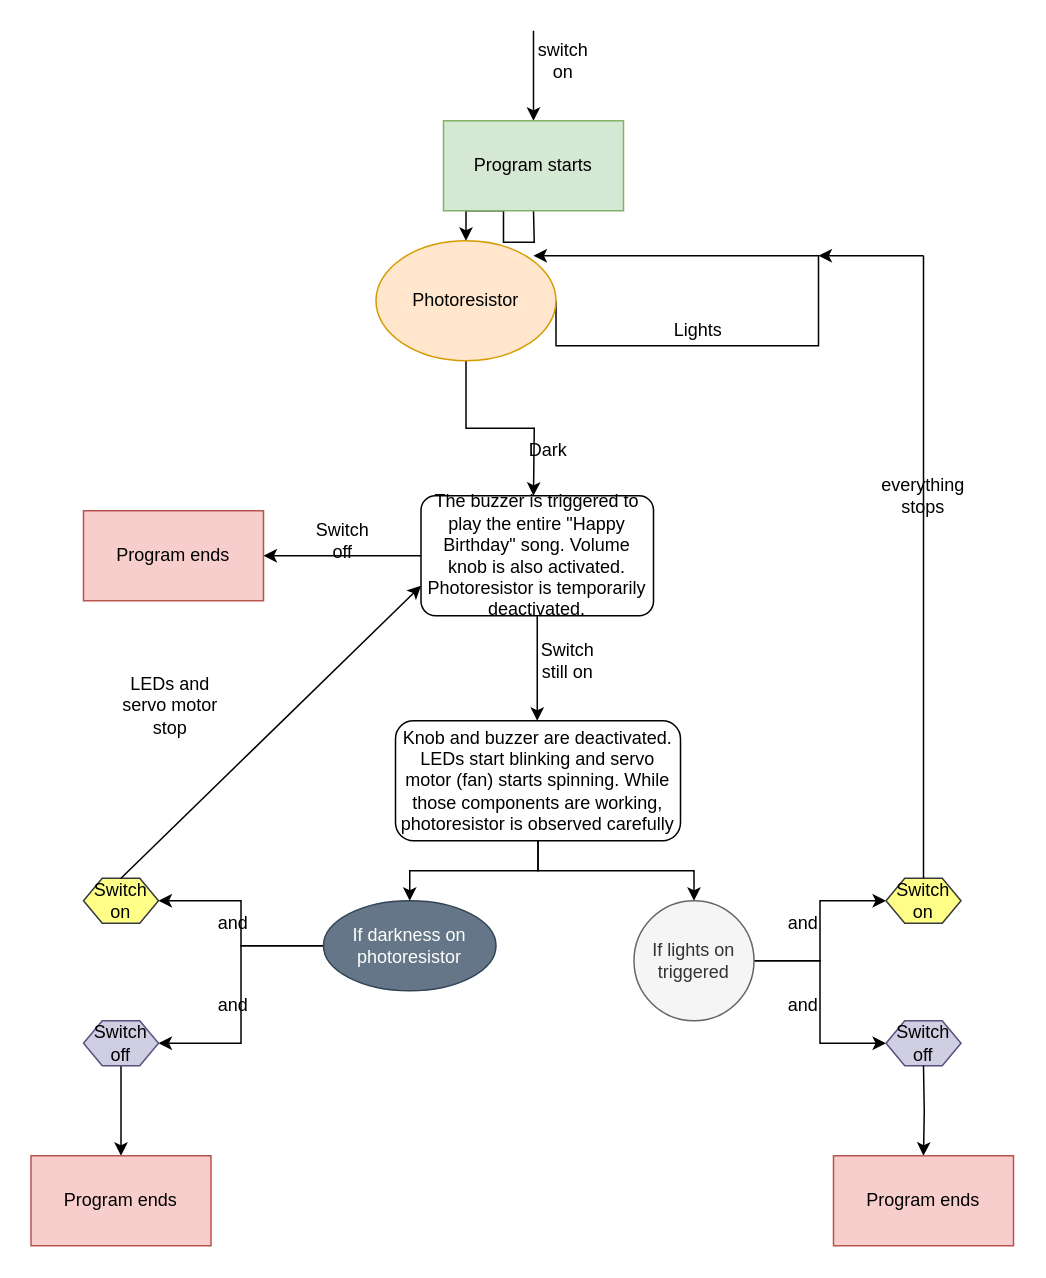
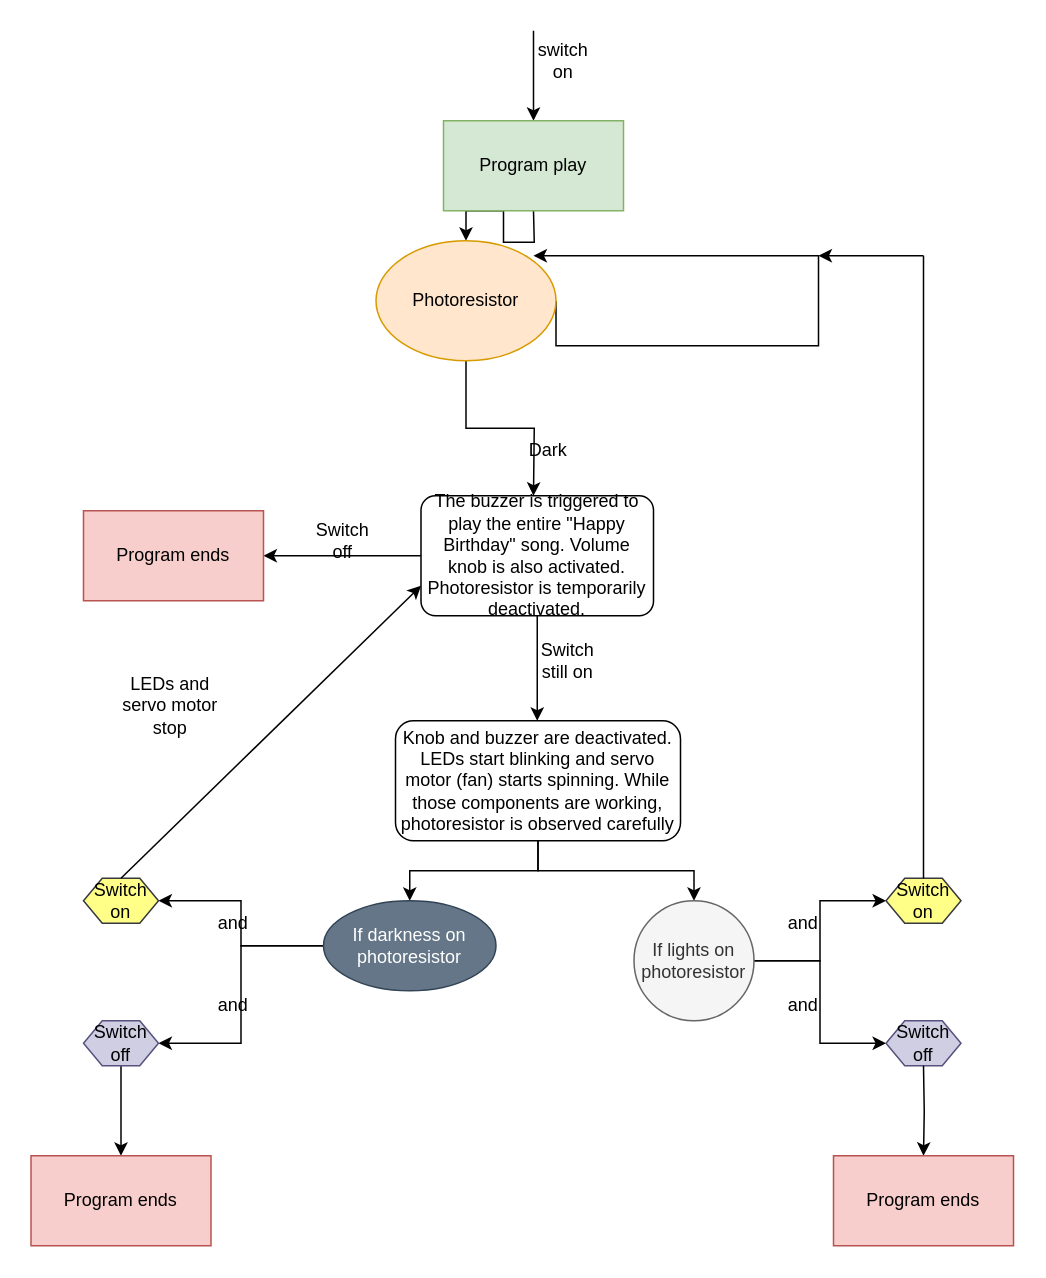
  <mxCell id="0" />
  <mxCell id="1" parent="0" />
  <mxCell id="2" value="" style="endArrow=classic;html=1;" edge="1" parent="1"><mxGeometry width="50" height="50" relative="1" as="geometry"><mxPoint x="355" y="20" as="sourcePoint" /><mxPoint x="355" y="80" as="targetPoint" /></mxGeometry></mxCell>
  <mxCell id="3" value="switch on" style="text;html=1;strokeColor=none;fillColor=none;align=center;verticalAlign=middle;whiteSpace=wrap;rounded=0;" vertex="1" parent="1"><mxGeometry x="355" y="30" width="40" height="20" as="geometry" /></mxCell>
  <mxCell id="4" style="edgeStyle=orthogonalEdgeStyle;rounded=0;orthogonalLoop=1;jettySize=auto;html=1;exitX=0.5;exitY=1;exitDx=0;exitDy=0;" edge="1" parent="1" target="7"><mxGeometry relative="1" as="geometry"><mxPoint x="355" y="140" as="sourcePoint" /></mxGeometry></mxCell>
  <mxCell id="5" style="edgeStyle=orthogonalEdgeStyle;rounded=0;orthogonalLoop=1;jettySize=auto;html=1;exitX=1;exitY=0.5;exitDx=0;exitDy=0;" edge="1" parent="1" source="7"><mxGeometry relative="1" as="geometry"><mxPoint x="355" y="170" as="targetPoint" /><Array as="points"><mxPoint x="545" y="230" /><mxPoint x="545" y="170" /></Array></mxGeometry></mxCell>
  <mxCell id="6" style="edgeStyle=orthogonalEdgeStyle;rounded=0;orthogonalLoop=1;jettySize=auto;html=1;exitX=0.5;exitY=1;exitDx=0;exitDy=0;" edge="1" parent="1" source="7"><mxGeometry relative="1" as="geometry"><mxPoint x="355" y="330" as="targetPoint" /></mxGeometry></mxCell>
  <mxCell id="7" value="Photoresistor" style="ellipse;whiteSpace=wrap;html=1;fillColor=#ffe6cc;strokeColor=#d79b00;" vertex="1" parent="1"><mxGeometry x="250" y="160" width="120" height="80" as="geometry" /></mxCell>
- <mxCell id="8" value="Lights" style="text;html=1;strokeColor=none;fillColor=none;align=center;verticalAlign=middle;whiteSpace=wrap;rounded=0;" vertex="1" parent="1"><mxGeometry x="445" y="210" width="40" height="20" as="geometry" /></mxCell>
  <mxCell id="9" value="Dark" style="text;html=1;strokeColor=none;fillColor=none;align=center;verticalAlign=middle;whiteSpace=wrap;rounded=0;" vertex="1" parent="1"><mxGeometry x="345" y="290" width="40" height="20" as="geometry" /></mxCell>
  <mxCell id="10" style="edgeStyle=orthogonalEdgeStyle;rounded=0;orthogonalLoop=1;jettySize=auto;html=1;exitX=0;exitY=0.5;exitDx=0;exitDy=0;entryX=1;entryY=0.5;entryDx=0;entryDy=0;" edge="1" parent="1" source="12" target="15"><mxGeometry relative="1" as="geometry"><mxPoint x="185" y="370" as="targetPoint" /></mxGeometry></mxCell>
  <mxCell id="11" value="" style="edgeStyle=orthogonalEdgeStyle;rounded=0;orthogonalLoop=1;jettySize=auto;html=1;" edge="1" parent="1" source="12"><mxGeometry relative="1" as="geometry"><mxPoint x="357.5" y="480" as="targetPoint" /></mxGeometry></mxCell>
  <mxCell id="12" value="The buzzer is triggered to play the entire &quot;Happy Birthday&quot; song. Volume knob is also activated. Photoresistor is temporarily deactivated." style="rounded=1;whiteSpace=wrap;html=1;arcSize=12;" vertex="1" parent="1"><mxGeometry x="280" y="330" width="155" height="80" as="geometry" /></mxCell>
  <mxCell id="13" value="Switch off" style="text;html=1;strokeColor=none;fillColor=none;align=center;verticalAlign=middle;whiteSpace=wrap;rounded=0;" vertex="1" parent="1"><mxGeometry x="207.5" y="350" width="40" height="20" as="geometry" /></mxCell>
- <mxCell id="14" value="Program starts" style="rounded=0;whiteSpace=wrap;html=1;fillColor=#d5e8d4;strokeColor=#82b366;" vertex="1" parent="1"><mxGeometry x="295" y="80" width="120" height="60" as="geometry" /></mxCell>
+ <mxCell id="14" value="Program play" style="rounded=0;whiteSpace=wrap;html=1;fillColor=#d5e8d4;strokeColor=#82b366;" vertex="1" parent="1"><mxGeometry x="295" y="80" width="120" height="60" as="geometry" /></mxCell>
  <mxCell id="15" value="Program ends" style="rounded=0;whiteSpace=wrap;html=1;fillColor=#f8cecc;strokeColor=#b85450;" vertex="1" parent="1"><mxGeometry x="55" y="340" width="120" height="60" as="geometry" /></mxCell>
  <mxCell id="16" value="Switch still on" style="text;html=1;strokeColor=none;fillColor=none;align=center;verticalAlign=middle;whiteSpace=wrap;rounded=0;" vertex="1" parent="1"><mxGeometry x="358" y="430" width="40" height="20" as="geometry" /></mxCell>
  <mxCell id="17" style="edgeStyle=orthogonalEdgeStyle;rounded=0;orthogonalLoop=1;jettySize=auto;html=1;exitX=0.5;exitY=1;exitDx=0;exitDy=0;entryX=0.5;entryY=0;entryDx=0;entryDy=0;" edge="1" parent="1" source="19" target="22"><mxGeometry relative="1" as="geometry" /></mxCell>
  <mxCell id="18" style="edgeStyle=orthogonalEdgeStyle;rounded=0;orthogonalLoop=1;jettySize=auto;html=1;exitX=0.5;exitY=1;exitDx=0;exitDy=0;entryX=0.5;entryY=0;entryDx=0;entryDy=0;" edge="1" parent="1" source="19" target="25"><mxGeometry relative="1" as="geometry" /></mxCell>
  <mxCell id="19" value="Knob and buzzer are deactivated. LEDs start blinking and servo motor (fan) starts spinning. While those components are working, photoresistor is observed carefully" style="rounded=1;whiteSpace=wrap;html=1;" vertex="1" parent="1"><mxGeometry x="263" y="480" width="190" height="80" as="geometry" /></mxCell>
  <mxCell id="20" style="edgeStyle=orthogonalEdgeStyle;rounded=0;orthogonalLoop=1;jettySize=auto;html=1;entryX=1;entryY=0.5;entryDx=0;entryDy=0;" edge="1" parent="1" source="22" target="26"><mxGeometry relative="1" as="geometry"><mxPoint x="135" y="600" as="targetPoint" /></mxGeometry></mxCell>
  <mxCell id="21" style="edgeStyle=orthogonalEdgeStyle;rounded=0;orthogonalLoop=1;jettySize=auto;html=1;entryX=1;entryY=0.5;entryDx=0;entryDy=0;" edge="1" parent="1" source="22" target="29"><mxGeometry relative="1" as="geometry" /></mxCell>
  <mxCell id="22" value="If darkness on photoresistor" style="ellipse;whiteSpace=wrap;html=1;aspect=fixed;fillColor=#647687;strokeColor=#314354;fontColor=#ffffff;" vertex="1" parent="1"><mxGeometry x="215" y="600" width="115" height="60" as="geometry" /></mxCell>
  <mxCell id="23" style="edgeStyle=orthogonalEdgeStyle;rounded=0;orthogonalLoop=1;jettySize=auto;html=1;exitX=1;exitY=0.5;exitDx=0;exitDy=0;entryX=0;entryY=0.5;entryDx=0;entryDy=0;" edge="1" parent="1" source="25" target="34"><mxGeometry relative="1" as="geometry" /></mxCell>
  <mxCell id="24" style="edgeStyle=orthogonalEdgeStyle;rounded=0;orthogonalLoop=1;jettySize=auto;html=1;exitX=1;exitY=0.5;exitDx=0;exitDy=0;entryX=0;entryY=0.5;entryDx=0;entryDy=0;" edge="1" parent="1" source="25" target="35"><mxGeometry relative="1" as="geometry" /></mxCell>
- <mxCell id="25" value="If lights on triggered" style="ellipse;whiteSpace=wrap;html=1;aspect=fixed;fillColor=#f5f5f5;strokeColor=#666666;fontColor=#333333;" vertex="1" parent="1"><mxGeometry x="422" y="600" width="80" height="80" as="geometry" /></mxCell>
+ <mxCell id="25" value="If lights on photoresistor" style="ellipse;whiteSpace=wrap;html=1;aspect=fixed;fillColor=#f5f5f5;strokeColor=#666666;fontColor=#333333;" vertex="1" parent="1"><mxGeometry x="422" y="600" width="80" height="80" as="geometry" /></mxCell>
  <mxCell id="26" value="Switch on" style="shape=hexagon;perimeter=hexagonPerimeter2;whiteSpace=wrap;html=1;fillColor=#ffff88;strokeColor=#36393d;" vertex="1" parent="1"><mxGeometry x="55" y="585" width="50" height="30" as="geometry" /></mxCell>
  <mxCell id="27" value="and" style="text;html=1;strokeColor=none;fillColor=none;align=center;verticalAlign=middle;whiteSpace=wrap;rounded=0;" vertex="1" parent="1"><mxGeometry x="135" y="605" width="40" height="20" as="geometry" /></mxCell>
  <mxCell id="28" style="edgeStyle=orthogonalEdgeStyle;rounded=0;orthogonalLoop=1;jettySize=auto;html=1;exitX=0.5;exitY=1;exitDx=0;exitDy=0;entryX=0.5;entryY=0;entryDx=0;entryDy=0;" edge="1" parent="1" source="29" target="31"><mxGeometry relative="1" as="geometry" /></mxCell>
  <mxCell id="29" value="Switch off" style="shape=hexagon;perimeter=hexagonPerimeter2;whiteSpace=wrap;html=1;fillColor=#d0cee2;strokeColor=#56517e;" vertex="1" parent="1"><mxGeometry x="55" y="680" width="50" height="30" as="geometry" /></mxCell>
  <mxCell id="30" value="and" style="text;html=1;strokeColor=none;fillColor=none;align=center;verticalAlign=middle;whiteSpace=wrap;rounded=0;" vertex="1" parent="1"><mxGeometry x="135" y="660" width="40" height="20" as="geometry" /></mxCell>
  <mxCell id="31" value="Program ends" style="rounded=0;whiteSpace=wrap;html=1;fillColor=#f8cecc;strokeColor=#b85450;" vertex="1" parent="1"><mxGeometry x="20" y="770" width="120" height="60" as="geometry" /></mxCell>
  <mxCell id="32" value="" style="endArrow=classic;html=1;exitX=0.5;exitY=0;exitDx=0;exitDy=0;" edge="1" parent="1" source="26"><mxGeometry width="50" height="50" relative="1" as="geometry"><mxPoint x="85" y="575" as="sourcePoint" /><mxPoint x="280" y="390" as="targetPoint" /></mxGeometry></mxCell>
  <mxCell id="33" value="LEDs and servo motor stop" style="text;html=1;strokeColor=none;fillColor=none;align=center;verticalAlign=middle;whiteSpace=wrap;rounded=0;" vertex="1" parent="1"><mxGeometry x="72.5" y="460" width="80" height="20" as="geometry" /></mxCell>
  <mxCell id="34" value="Switch on" style="shape=hexagon;perimeter=hexagonPerimeter2;whiteSpace=wrap;html=1;fillColor=#ffff88;strokeColor=#36393d;" vertex="1" parent="1"><mxGeometry x="590" y="585" width="50" height="30" as="geometry" /></mxCell>
  <mxCell id="35" value="Switch off" style="shape=hexagon;perimeter=hexagonPerimeter2;whiteSpace=wrap;html=1;fillColor=#d0cee2;strokeColor=#56517e;" vertex="1" parent="1"><mxGeometry x="590" y="680" width="50" height="30" as="geometry" /></mxCell>
  <mxCell id="36" value="and" style="text;html=1;strokeColor=none;fillColor=none;align=center;verticalAlign=middle;whiteSpace=wrap;rounded=0;" vertex="1" parent="1"><mxGeometry x="515" y="605" width="40" height="20" as="geometry" /></mxCell>
  <mxCell id="37" value="and" style="text;html=1;strokeColor=none;fillColor=none;align=center;verticalAlign=middle;whiteSpace=wrap;rounded=0;" vertex="1" parent="1"><mxGeometry x="515" y="660" width="40" height="20" as="geometry" /></mxCell>
  <mxCell id="38" style="edgeStyle=orthogonalEdgeStyle;rounded=0;orthogonalLoop=1;jettySize=auto;html=1;exitX=0.5;exitY=1;exitDx=0;exitDy=0;entryX=0.5;entryY=0;entryDx=0;entryDy=0;" edge="1" parent="1" target="39"><mxGeometry relative="1" as="geometry"><mxPoint x="615" y="710" as="sourcePoint" /></mxGeometry></mxCell>
  <mxCell id="39" value="Program ends" style="rounded=0;whiteSpace=wrap;html=1;fillColor=#f8cecc;strokeColor=#b85450;" vertex="1" parent="1"><mxGeometry x="555" y="770" width="120" height="60" as="geometry" /></mxCell>
  <mxCell id="40" value="" style="endArrow=none;html=1;" edge="1" parent="1"><mxGeometry width="50" height="50" relative="1" as="geometry"><mxPoint x="615" y="585" as="sourcePoint" /><mxPoint x="615" y="170" as="targetPoint" /></mxGeometry></mxCell>
  <mxCell id="41" value="" style="endArrow=classic;html=1;" edge="1" parent="1"><mxGeometry width="50" height="50" relative="1" as="geometry"><mxPoint x="615" y="170" as="sourcePoint" /><mxPoint x="545" y="170" as="targetPoint" /></mxGeometry></mxCell>
- <mxCell id="42" value="everything stops" style="text;html=1;strokeColor=none;fillColor=none;align=center;verticalAlign=middle;whiteSpace=wrap;rounded=0;" vertex="1" parent="1"><mxGeometry x="595" y="320" width="40" height="20" as="geometry" /></mxCell>
